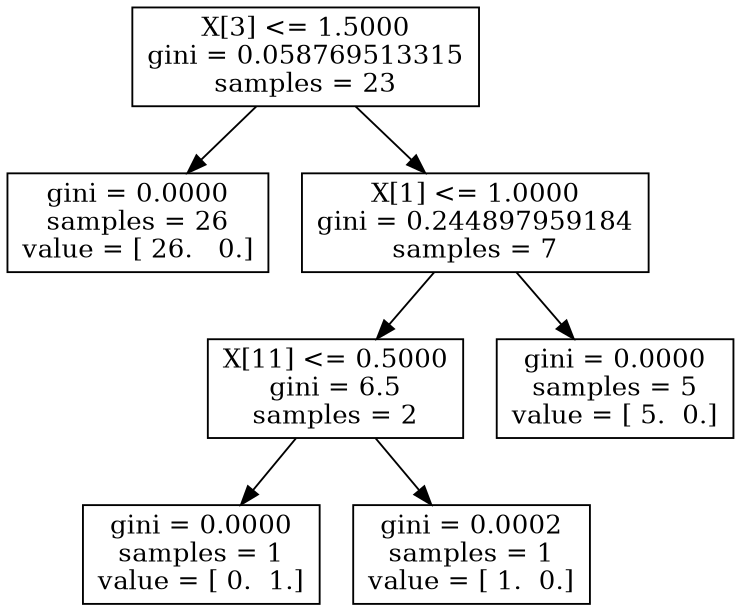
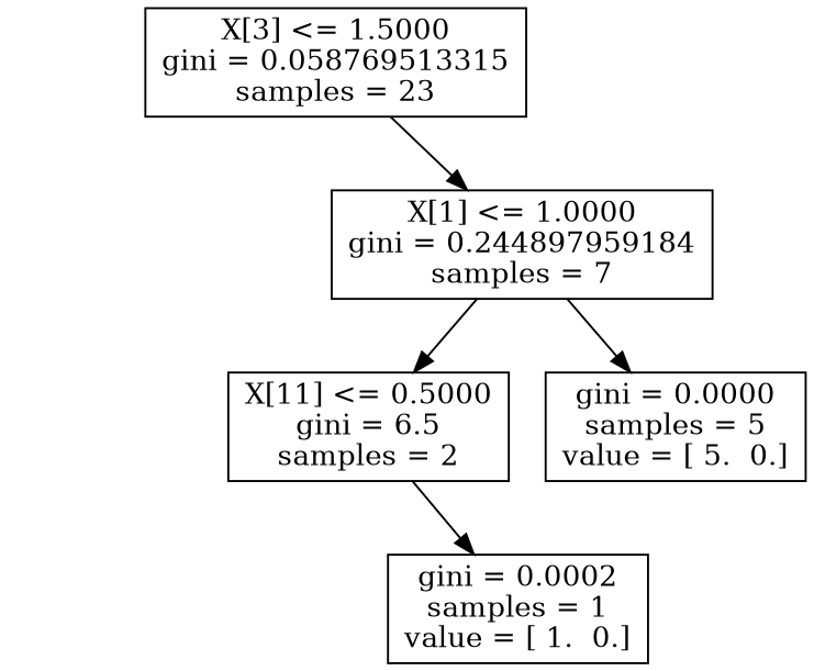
  digraph {
    node [shape=box]
    n1 [label="X[3] <= 1.5000\ngini = 0.058769513315\nsamples = 23"]
-   n2 [label="gini = 0.0000\nsamples = 26\nvalue = [ 26.   0.]"]
    n3 [label="X[1] <= 1.0000\ngini = 0.244897959184\nsamples = 7"]
    n4 [label="X[11] <= 0.5000\ngini = 6.5\nsamples = 2"]
    n5 [label="gini = 0.0000\nsamples = 5\nvalue = [ 5.  0.]"]
-   n6 [label="gini = 0.0000\nsamples = 1\nvalue = [ 0.  1.]"]
    n7 [label="gini = 0.0002\nsamples = 1\nvalue = [ 1.  0.]"]
-   n1 -> n2
    n1 -> n3
    n3 -> n4
    n3 -> n5
-   n4 -> n6
    n4 -> n7
  }
